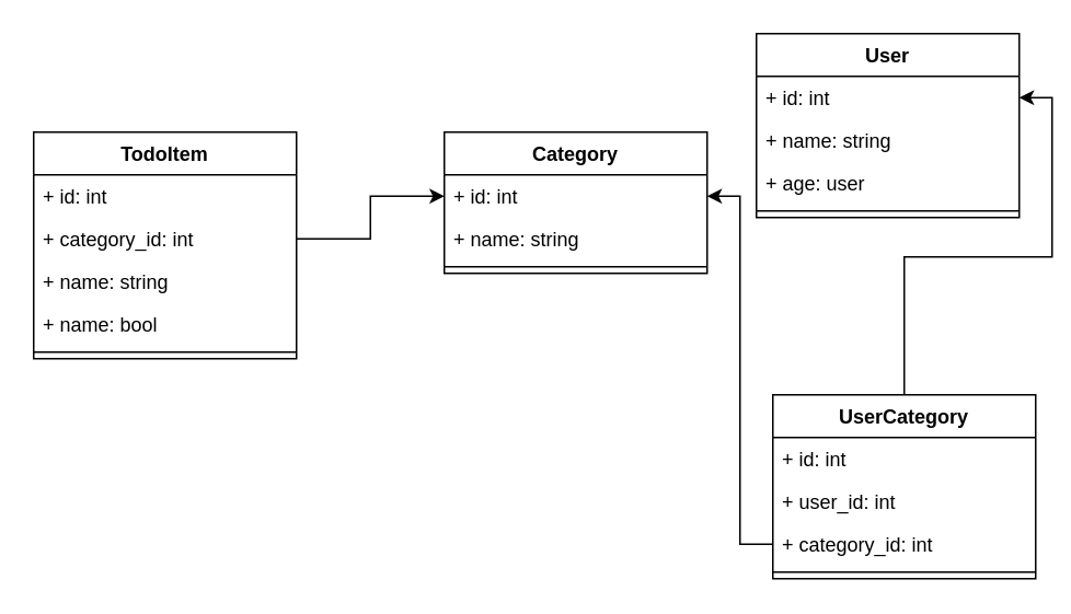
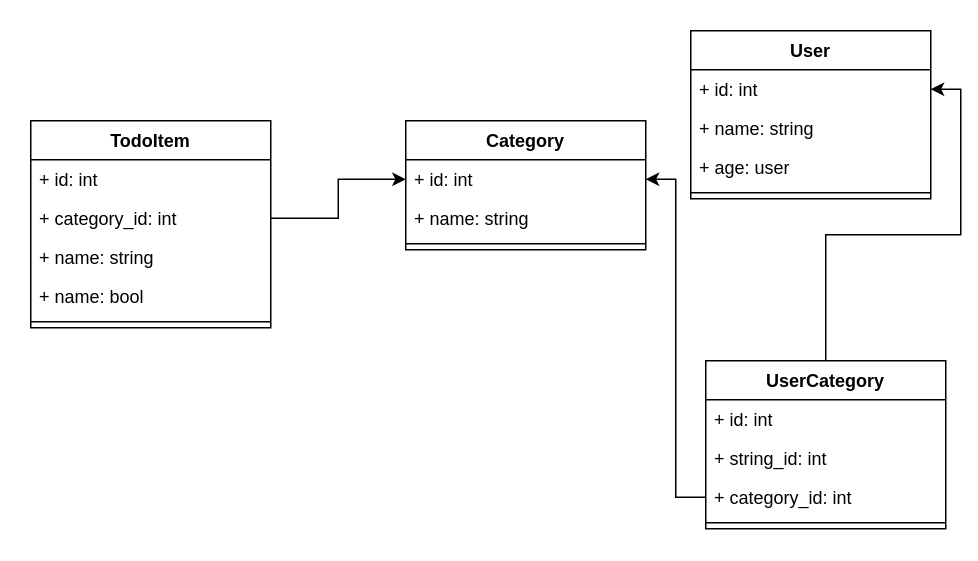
  <mxCell id="0" />
  <mxCell id="1" parent="0" />
  <mxCell id="2" value="TodoItem" style="swimlane;fontStyle=1;align=center;verticalAlign=top;childLayout=stackLayout;horizontal=1;startSize=26;horizontalStack=0;resizeParent=1;resizeParentMax=0;resizeLast=0;collapsible=1;marginBottom=0;" parent="1" vertex="1"><mxGeometry x="20" y="80" width="160" height="138" as="geometry" /></mxCell>
  <mxCell id="3" value="+ id: int" style="text;strokeColor=none;fillColor=none;align=left;verticalAlign=top;spacingLeft=4;spacingRight=4;overflow=hidden;rotatable=0;points=[[0,0.5],[1,0.5]];portConstraint=eastwest;" parent="2" vertex="1"><mxGeometry y="26" width="160" height="26" as="geometry" /></mxCell>
  <mxCell id="4" value="+ category_id: int" style="text;strokeColor=none;fillColor=none;align=left;verticalAlign=top;spacingLeft=4;spacingRight=4;overflow=hidden;rotatable=0;points=[[0,0.5],[1,0.5]];portConstraint=eastwest;" parent="2" vertex="1"><mxGeometry y="52" width="160" height="26" as="geometry" /></mxCell>
  <mxCell id="5" value="+ name: string" style="text;strokeColor=none;fillColor=none;align=left;verticalAlign=top;spacingLeft=4;spacingRight=4;overflow=hidden;rotatable=0;points=[[0,0.5],[1,0.5]];portConstraint=eastwest;" parent="2" vertex="1"><mxGeometry y="78" width="160" height="26" as="geometry" /></mxCell>
  <mxCell id="6" value="+ name: bool" style="text;strokeColor=none;fillColor=none;align=left;verticalAlign=top;spacingLeft=4;spacingRight=4;overflow=hidden;rotatable=0;points=[[0,0.5],[1,0.5]];portConstraint=eastwest;" parent="2" vertex="1"><mxGeometry y="104" width="160" height="26" as="geometry" /></mxCell>
  <mxCell id="7" value="" style="line;strokeWidth=1;fillColor=none;align=left;verticalAlign=middle;spacingTop=-1;spacingLeft=3;spacingRight=3;rotatable=0;labelPosition=right;points=[];portConstraint=eastwest;" parent="2" vertex="1"><mxGeometry y="130" width="160" height="8" as="geometry" /></mxCell>
  <mxCell id="8" value="Category" style="swimlane;fontStyle=1;align=center;verticalAlign=top;childLayout=stackLayout;horizontal=1;startSize=26;horizontalStack=0;resizeParent=1;resizeParentMax=0;resizeLast=0;collapsible=1;marginBottom=0;" parent="1" vertex="1"><mxGeometry x="270" y="80" width="160" height="86" as="geometry" /></mxCell>
  <mxCell id="9" value="+ id: int" style="text;strokeColor=none;fillColor=none;align=left;verticalAlign=top;spacingLeft=4;spacingRight=4;overflow=hidden;rotatable=0;points=[[0,0.5],[1,0.5]];portConstraint=eastwest;" parent="8" vertex="1"><mxGeometry y="26" width="160" height="26" as="geometry" /></mxCell>
  <mxCell id="10" value="+ name: string" style="text;strokeColor=none;fillColor=none;align=left;verticalAlign=top;spacingLeft=4;spacingRight=4;overflow=hidden;rotatable=0;points=[[0,0.5],[1,0.5]];portConstraint=eastwest;" parent="8" vertex="1"><mxGeometry y="52" width="160" height="26" as="geometry" /></mxCell>
  <mxCell id="11" value="" style="line;strokeWidth=1;fillColor=none;align=left;verticalAlign=middle;spacingTop=-1;spacingLeft=3;spacingRight=3;rotatable=0;labelPosition=right;points=[];portConstraint=eastwest;" parent="8" vertex="1"><mxGeometry y="78" width="160" height="8" as="geometry" /></mxCell>
  <mxCell id="12" style="edgeStyle=orthogonalEdgeStyle;rounded=0;orthogonalLoop=1;jettySize=auto;html=1;entryX=0;entryY=0.5;entryDx=0;entryDy=0;" parent="1" source="4" target="9" edge="1"><mxGeometry relative="1" as="geometry" /></mxCell>
  <mxCell id="13" value="User" style="swimlane;fontStyle=1;align=center;verticalAlign=top;childLayout=stackLayout;horizontal=1;startSize=26;horizontalStack=0;resizeParent=1;resizeParentMax=0;resizeLast=0;collapsible=1;marginBottom=0;" vertex="1" parent="1"><mxGeometry x="460" y="20" width="160" height="112" as="geometry" /></mxCell>
  <mxCell id="14" value="+ id: int" style="text;strokeColor=none;fillColor=none;align=left;verticalAlign=top;spacingLeft=4;spacingRight=4;overflow=hidden;rotatable=0;points=[[0,0.5],[1,0.5]];portConstraint=eastwest;" vertex="1" parent="13"><mxGeometry y="26" width="160" height="26" as="geometry" /></mxCell>
  <mxCell id="15" value="+ name: string" style="text;strokeColor=none;fillColor=none;align=left;verticalAlign=top;spacingLeft=4;spacingRight=4;overflow=hidden;rotatable=0;points=[[0,0.5],[1,0.5]];portConstraint=eastwest;" vertex="1" parent="13"><mxGeometry y="52" width="160" height="26" as="geometry" /></mxCell>
  <mxCell id="16" value="+ age: user" style="text;strokeColor=none;fillColor=none;align=left;verticalAlign=top;spacingLeft=4;spacingRight=4;overflow=hidden;rotatable=0;points=[[0,0.5],[1,0.5]];portConstraint=eastwest;" vertex="1" parent="13"><mxGeometry y="78" width="160" height="26" as="geometry" /></mxCell>
  <mxCell id="17" value="" style="line;strokeWidth=1;fillColor=none;align=left;verticalAlign=middle;spacingTop=-1;spacingLeft=3;spacingRight=3;rotatable=0;labelPosition=right;points=[];portConstraint=eastwest;" vertex="1" parent="13"><mxGeometry y="104" width="160" height="8" as="geometry" /></mxCell>
  <mxCell id="18" style="edgeStyle=orthogonalEdgeStyle;rounded=0;orthogonalLoop=1;jettySize=auto;html=1;entryX=1;entryY=0.5;entryDx=0;entryDy=0;" edge="1" parent="1" source="19" target="14"><mxGeometry relative="1" as="geometry" /></mxCell>
  <mxCell id="19" value="UserCategory" style="swimlane;fontStyle=1;align=center;verticalAlign=top;childLayout=stackLayout;horizontal=1;startSize=26;horizontalStack=0;resizeParent=1;resizeParentMax=0;resizeLast=0;collapsible=1;marginBottom=0;" vertex="1" parent="1"><mxGeometry x="470" y="240" width="160" height="112" as="geometry" /></mxCell>
  <mxCell id="20" value="+ id: int" style="text;strokeColor=none;fillColor=none;align=left;verticalAlign=top;spacingLeft=4;spacingRight=4;overflow=hidden;rotatable=0;points=[[0,0.5],[1,0.5]];portConstraint=eastwest;" vertex="1" parent="19"><mxGeometry y="26" width="160" height="26" as="geometry" /></mxCell>
- <mxCell id="21" value="+ user_id: int" style="text;strokeColor=none;fillColor=none;align=left;verticalAlign=top;spacingLeft=4;spacingRight=4;overflow=hidden;rotatable=0;points=[[0,0.5],[1,0.5]];portConstraint=eastwest;" vertex="1" parent="19"><mxGeometry y="52" width="160" height="26" as="geometry" /></mxCell>
+ <mxCell id="21" value="+ string_id: int" style="text;strokeColor=none;fillColor=none;align=left;verticalAlign=top;spacingLeft=4;spacingRight=4;overflow=hidden;rotatable=0;points=[[0,0.5],[1,0.5]];portConstraint=eastwest;" vertex="1" parent="19"><mxGeometry y="52" width="160" height="26" as="geometry" /></mxCell>
  <mxCell id="22" value="+ category_id: int" style="text;strokeColor=none;fillColor=none;align=left;verticalAlign=top;spacingLeft=4;spacingRight=4;overflow=hidden;rotatable=0;points=[[0,0.5],[1,0.5]];portConstraint=eastwest;" vertex="1" parent="19"><mxGeometry y="78" width="160" height="26" as="geometry" /></mxCell>
  <mxCell id="23" value="" style="line;strokeWidth=1;fillColor=none;align=left;verticalAlign=middle;spacingTop=-1;spacingLeft=3;spacingRight=3;rotatable=0;labelPosition=right;points=[];portConstraint=eastwest;" vertex="1" parent="19"><mxGeometry y="104" width="160" height="8" as="geometry" /></mxCell>
  <mxCell id="24" style="edgeStyle=orthogonalEdgeStyle;rounded=0;orthogonalLoop=1;jettySize=auto;html=1;" edge="1" parent="1" source="22" target="9"><mxGeometry relative="1" as="geometry" /></mxCell>
